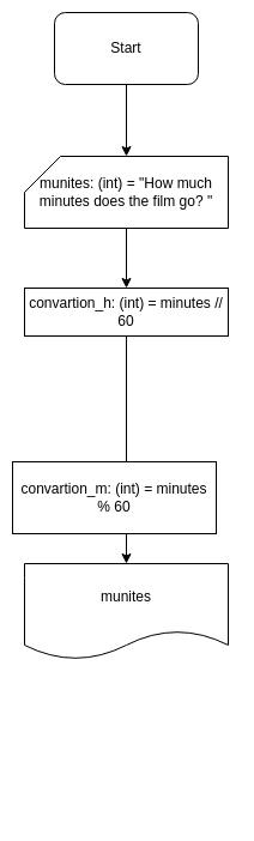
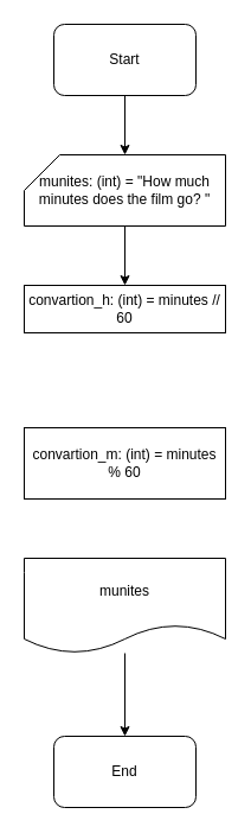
  <mxCell id="0" />
  <mxCell id="1" parent="0" />
  <mxCell id="2" value="" style="edgeStyle=orthogonalEdgeStyle;rounded=0;orthogonalLoop=1;jettySize=auto;html=1;" edge="1" parent="1" source="3" target="5"><mxGeometry relative="1" as="geometry" /></mxCell>
- <mxCell id="3" value="Start" style="rounded=1;whiteSpace=wrap;html=1;" vertex="1" parent="1"><mxGeometry x="45" y="10" width="120" height="60" as="geometry" /></mxCell>
+ <mxCell id="3" value="Start" style="rounded=1;whiteSpace=wrap;html=1;" vertex="1" parent="1"><mxGeometry x="45" y="20" width="120" height="60" as="geometry" /></mxCell>
  <mxCell id="4" value="" style="edgeStyle=orthogonalEdgeStyle;rounded=0;orthogonalLoop=1;jettySize=auto;html=1;" edge="1" parent="1" source="5" target="7"><mxGeometry relative="1" as="geometry" /></mxCell>
  <mxCell id="5" value="munites: (int) = &quot;How much minutes does the film go? &quot;" style="shape=card;whiteSpace=wrap;html=1;" vertex="1" parent="1"><mxGeometry x="20" y="130" width="170" height="60" as="geometry" /></mxCell>
- <mxCell id="6" value="" style="edgeStyle=orthogonalEdgeStyle;rounded=0;orthogonalLoop=1;jettySize=auto;html=1;" edge="1" parent="1" source="7" target="9"><mxGeometry relative="1" as="geometry" /></mxCell>
  <mxCell id="7" value="convartion_h: (int) = minutes // 60" style="rounded=0;whiteSpace=wrap;html=1;" vertex="1" parent="1"><mxGeometry x="20" y="240" width="170" height="40" as="geometry" /></mxCell>
+ <mxCell id="8" value="" style="edgeStyle=orthogonalEdgeStyle;rounded=0;orthogonalLoop=1;jettySize=auto;html=1;" edge="1" parent="1" source="9" target="10"><mxGeometry relative="1" as="geometry" /></mxCell>
  <mxCell id="9" value="munites" style="shape=document;whiteSpace=wrap;html=1;boundedLbl=1;" vertex="1" parent="1"><mxGeometry x="20" y="470" width="170" height="80" as="geometry" /></mxCell>
- <mxCell id="11" value="convartion_m: (int) = minutes % 60" style="rounded=0;whiteSpace=wrap;html=1;" vertex="1" parent="1"><mxGeometry x="10" y="385" width="170" height="60" as="geometry" /></mxCell>
+ <mxCell id="10" value="End" style="rounded=1;whiteSpace=wrap;html=1;" vertex="1" parent="1"><mxGeometry x="45" y="620" width="120" height="60" as="geometry" /></mxCell>
+ <mxCell id="11" value="convartion_m: (int) = minutes % 60" style="rounded=0;whiteSpace=wrap;html=1;" vertex="1" parent="1"><mxGeometry x="20" y="360" width="170" height="60" as="geometry" /></mxCell>
